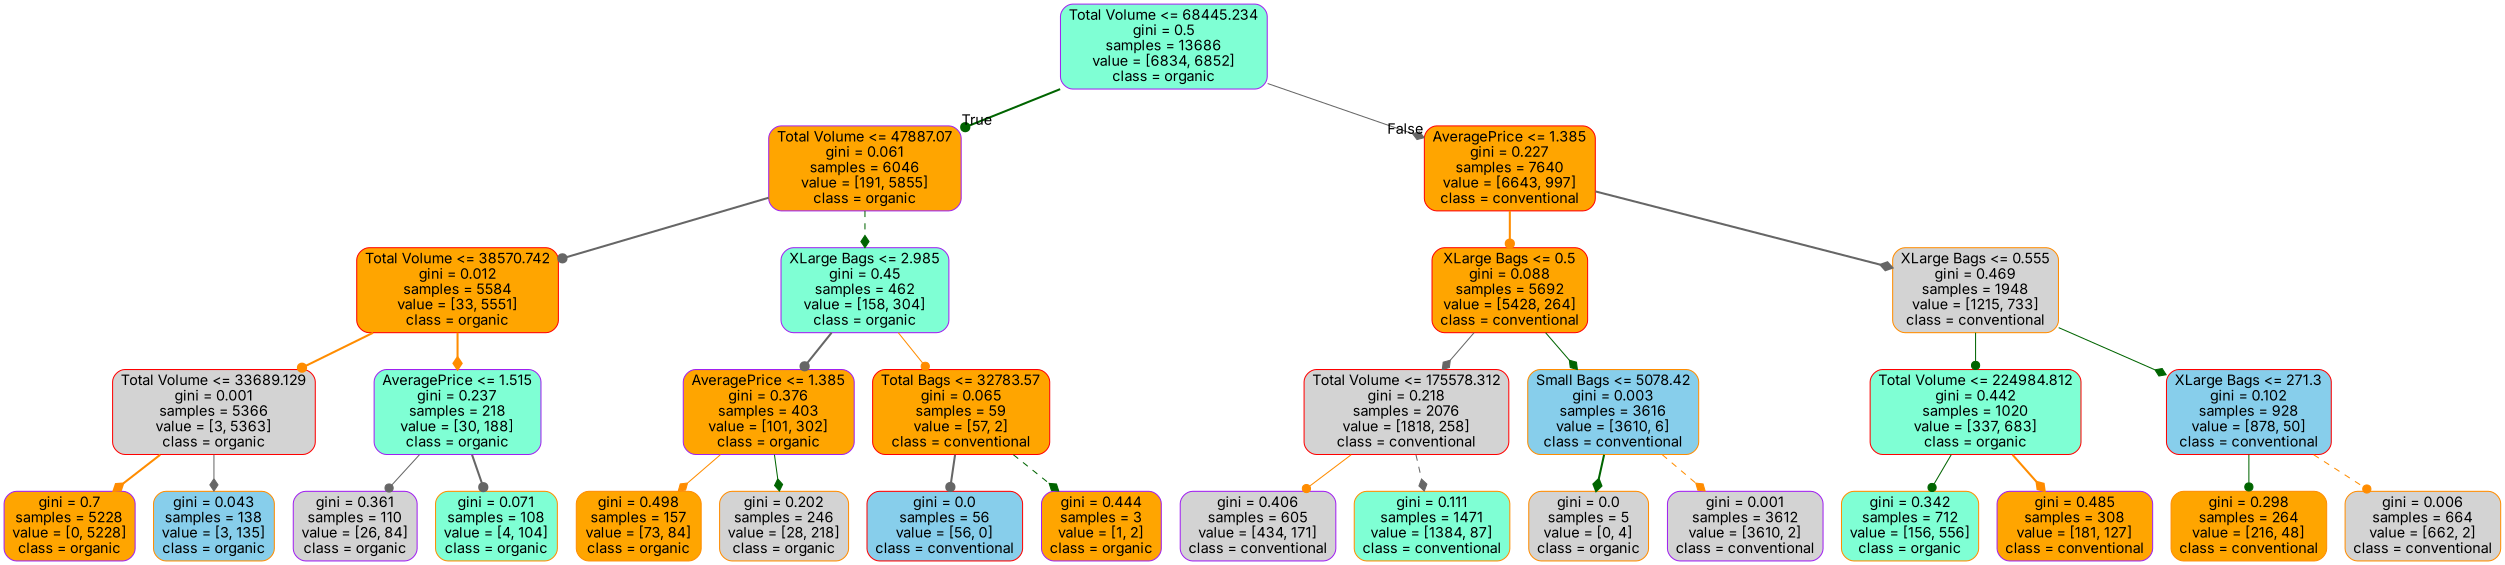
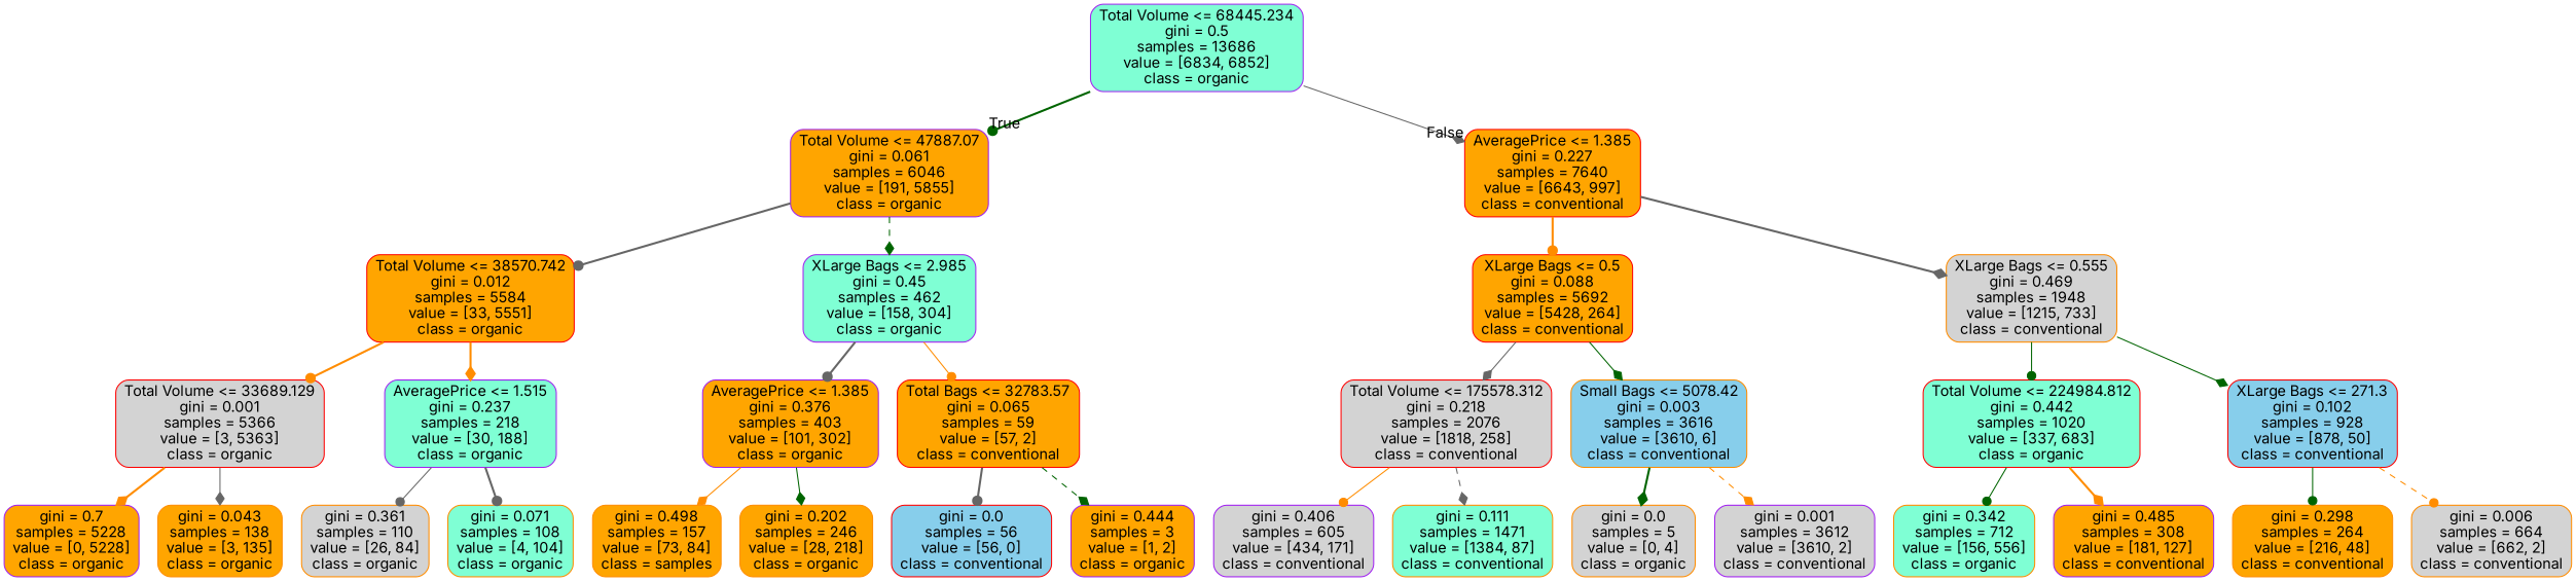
  digraph {
    fontname=Inter
    node [color=darkorange fillcolor=orange fontname=Inter shape=box style="filled, rounded"]
    edge [arrowhead=diamond color=darkgreen fontname=Inter style=solid]
    n1 [color=purple fillcolor=aquamarine label="Total Volume <= 68445.234\ngini = 0.5\nsamples = 13686\nvalue = [6834, 6852]\nclass = organic"]
    n2 [color=purple label="Total Volume <= 47887.07\ngini = 0.061\nsamples = 6046\nvalue = [191, 5855]\nclass = organic"]
    n3 [color=red label="AveragePrice <= 1.385\ngini = 0.227\nsamples = 7640\nvalue = [6643, 997]\nclass = conventional"]
    n4 [color=red label="Total Volume <= 38570.742\ngini = 0.012\nsamples = 5584\nvalue = [33, 5551]\nclass = organic"]
    n5 [color=purple fillcolor=aquamarine label="XLarge Bags <= 2.985\ngini = 0.45\nsamples = 462\nvalue = [158, 304]\nclass = organic"]
    n6 [color=red label="XLarge Bags <= 0.5\ngini = 0.088\nsamples = 5692\nvalue = [5428, 264]\nclass = conventional"]
    n7 [fillcolor=lightgrey label="XLarge Bags <= 0.555\ngini = 0.469\nsamples = 1948\nvalue = [1215, 733]\nclass = conventional"]
    n8 [color=red fillcolor=lightgrey label="Total Volume <= 33689.129\ngini = 0.001\nsamples = 5366\nvalue = [3, 5363]\nclass = organic"]
    n9 [color=purple fillcolor=aquamarine label="AveragePrice <= 1.515\ngini = 0.237\nsamples = 218\nvalue = [30, 188]\nclass = organic"]
    n10 [color=purple label="AveragePrice <= 1.385\ngini = 0.376\nsamples = 403\nvalue = [101, 302]\nclass = organic"]
    n11 [color=red label="Total Bags <= 32783.57\ngini = 0.065\nsamples = 59\nvalue = [57, 2]\nclass = conventional"]
    n12 [color=purple label="gini = 0.7\nsamples = 5228\nvalue = [0, 5228]\nclass = organic"]
-   n13 [fillcolor=skyblue label="gini = 0.043\nsamples = 138\nvalue = [3, 135]\nclass = organic"]
-   n14 [color=purple fillcolor=lightgrey label="gini = 0.361\nsamples = 110\nvalue = [26, 84]\nclass = organic"]
+   n13 [label="gini = 0.043\nsamples = 138\nvalue = [3, 135]\nclass = organic"]
+   n14 [fillcolor=lightgrey label="gini = 0.361\nsamples = 110\nvalue = [26, 84]\nclass = organic"]
    n15 [fillcolor=aquamarine label="gini = 0.071\nsamples = 108\nvalue = [4, 104]\nclass = organic"]
-   n16 [label="gini = 0.498\nsamples = 157\nvalue = [73, 84]\nclass = organic"]
-   n17 [fillcolor=lightgrey label="gini = 0.202\nsamples = 246\nvalue = [28, 218]\nclass = organic"]
+   n16 [label="gini = 0.498\nsamples = 157\nvalue = [73, 84]\nclass = samples"]
+   n17 [label="gini = 0.202\nsamples = 246\nvalue = [28, 218]\nclass = organic"]
    n18 [color=red fillcolor=skyblue label="gini = 0.0\nsamples = 56\nvalue = [56, 0]\nclass = conventional"]
    n19 [color=purple label="gini = 0.444\nsamples = 3\nvalue = [1, 2]\nclass = organic"]
    n20 [color=red fillcolor=lightgrey label="Total Volume <= 175578.312\ngini = 0.218\nsamples = 2076\nvalue = [1818, 258]\nclass = conventional"]
    n21 [fillcolor=skyblue label="Small Bags <= 5078.42\ngini = 0.003\nsamples = 3616\nvalue = [3610, 6]\nclass = conventional"]
    n22 [color=red fillcolor=aquamarine label="Total Volume <= 224984.812\ngini = 0.442\nsamples = 1020\nvalue = [337, 683]\nclass = organic"]
    n23 [color=red fillcolor=skyblue label="XLarge Bags <= 271.3\ngini = 0.102\nsamples = 928\nvalue = [878, 50]\nclass = conventional"]
    n24 [color=purple fillcolor=lightgrey label="gini = 0.406\nsamples = 605\nvalue = [434, 171]\nclass = conventional"]
    n25 [fillcolor=aquamarine label="gini = 0.111\nsamples = 1471\nvalue = [1384, 87]\nclass = conventional"]
    n26 [fillcolor=lightgrey label="gini = 0.0\nsamples = 5\nvalue = [0, 4]\nclass = organic"]
    n27 [color=purple fillcolor=lightgrey label="gini = 0.001\nsamples = 3612\nvalue = [3610, 2]\nclass = conventional"]
    n28 [fillcolor=aquamarine label="gini = 0.342\nsamples = 712\nvalue = [156, 556]\nclass = organic"]
    n29 [color=purple label="gini = 0.485\nsamples = 308\nvalue = [181, 127]\nclass = conventional"]
    n30 [label="gini = 0.298\nsamples = 264\nvalue = [216, 48]\nclass = conventional"]
    n31 [fillcolor=lightgrey label="gini = 0.006\nsamples = 664\nvalue = [662, 2]\nclass = conventional"]
    n1 -> n2 [arrowhead=dot headlabel=True labelangle=45 labeldistance=2.5 style=bold]
    n1 -> n3 [color=gray40 headlabel=False labelangle=-45 labeldistance=2.5]
    n2 -> n4 [arrowhead=dot color=gray40 style=bold]
    n2 -> n5 [style=dashed]
    n3 -> n6 [arrowhead=dot color=darkorange style=bold]
    n3 -> n7 [color=gray40 style=bold]
    n4 -> n8 [arrowhead=dot color=darkorange style=bold]
    n4 -> n9 [color=darkorange style=bold]
    n5 -> n10 [arrowhead=dot color=gray40 style=bold]
    n5 -> n11 [arrowhead=dot color=darkorange]
    n6 -> n20 [color=gray40]
    n6 -> n21
    n7 -> n22 [arrowhead=dot]
    n7 -> n23
    n8 -> n12 [color=darkorange style=bold]
    n8 -> n13 [color=gray40]
    n9 -> n14 [arrowhead=dot color=gray40]
    n9 -> n15 [arrowhead=dot color=gray40 style=bold]
    n10 -> n16 [color=darkorange]
    n10 -> n17
    n11 -> n18 [arrowhead=dot color=gray40 style=bold]
    n11 -> n19 [style=dashed]
    n20 -> n24 [arrowhead=dot color=darkorange]
    n20 -> n25 [color=gray40 style=dashed]
    n21 -> n26 [style=bold]
    n21 -> n27 [color=darkorange style=dashed]
    n22 -> n28 [arrowhead=dot]
    n22 -> n29 [color=darkorange style=bold]
    n23 -> n30 [arrowhead=dot]
    n23 -> n31 [arrowhead=dot color=darkorange style=dashed]
  }
